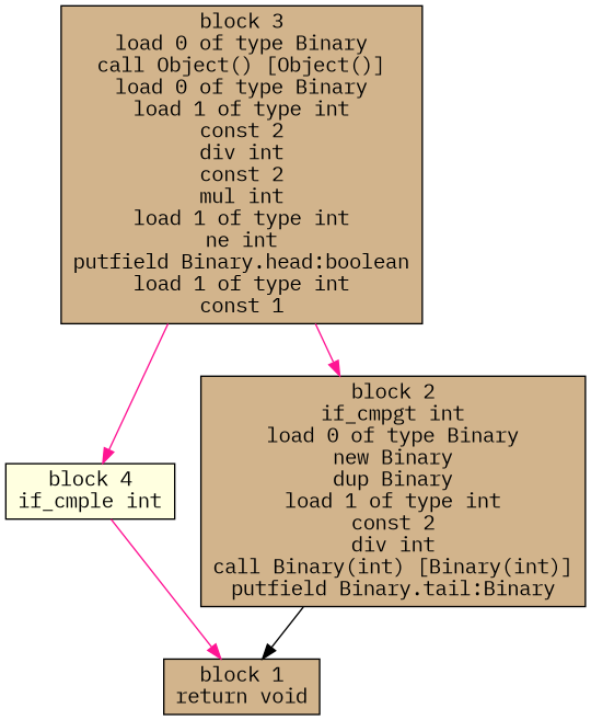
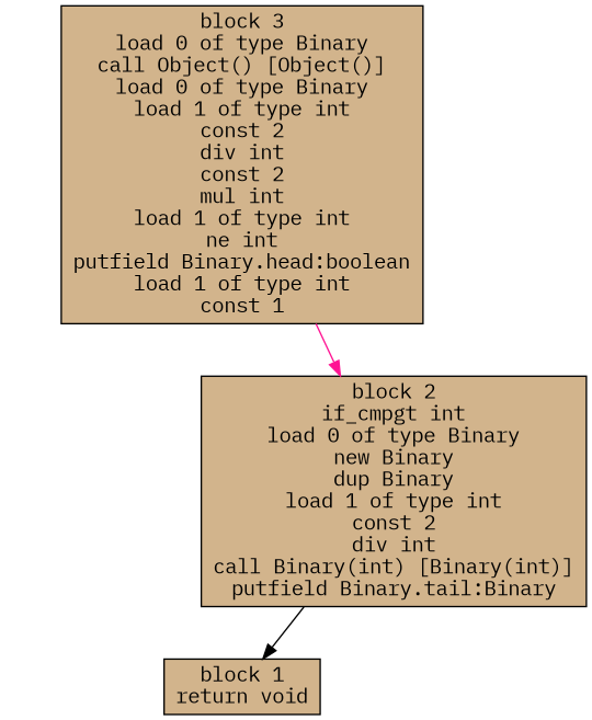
  digraph {
    fontname="IBM Plex Mono"
    node [shape=box style=filled fillcolor=tan fontname="IBM Plex Mono"]
    edge [color=deeppink fontsize=8 fontname="IBM Plex Mono"]
    n1 [label="block 3\nload 0 of type Binary\ncall Object() [Object()]\nload 0 of type Binary\nload 1 of type int\nconst 2\ndiv int\nconst 2\nmul int\nload 1 of type int\nne int\nputfield Binary.head:boolean\nload 1 of type int\nconst 1"]
-   n2 [label="block 4\nif_cmple int" fillcolor=lightyellow]
    n3 [label="block 2\nif_cmpgt int\nload 0 of type Binary\nnew Binary\ndup Binary\nload 1 of type int\nconst 2\ndiv int\ncall Binary(int) [Binary(int)]\nputfield Binary.tail:Binary"]
    n4 [label="block 1\nreturn void"]
-   n1 -> n2
    n1 -> n3
-   n2 -> n4
    n3 -> n4 [color=black]
  }
